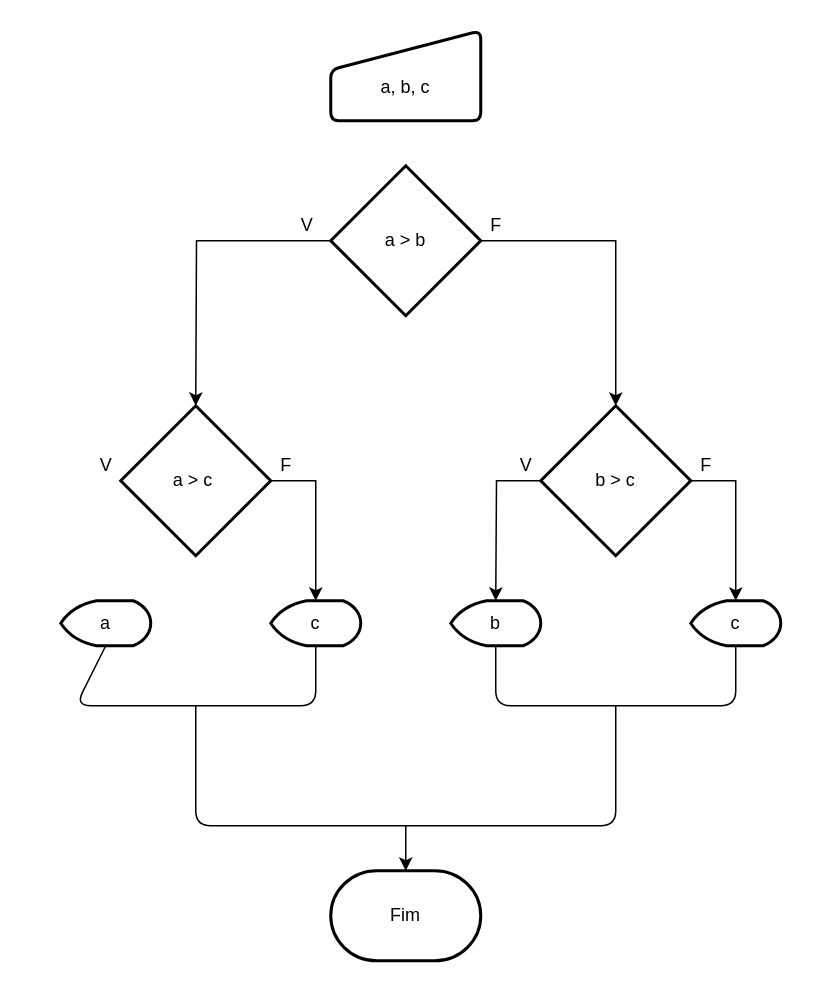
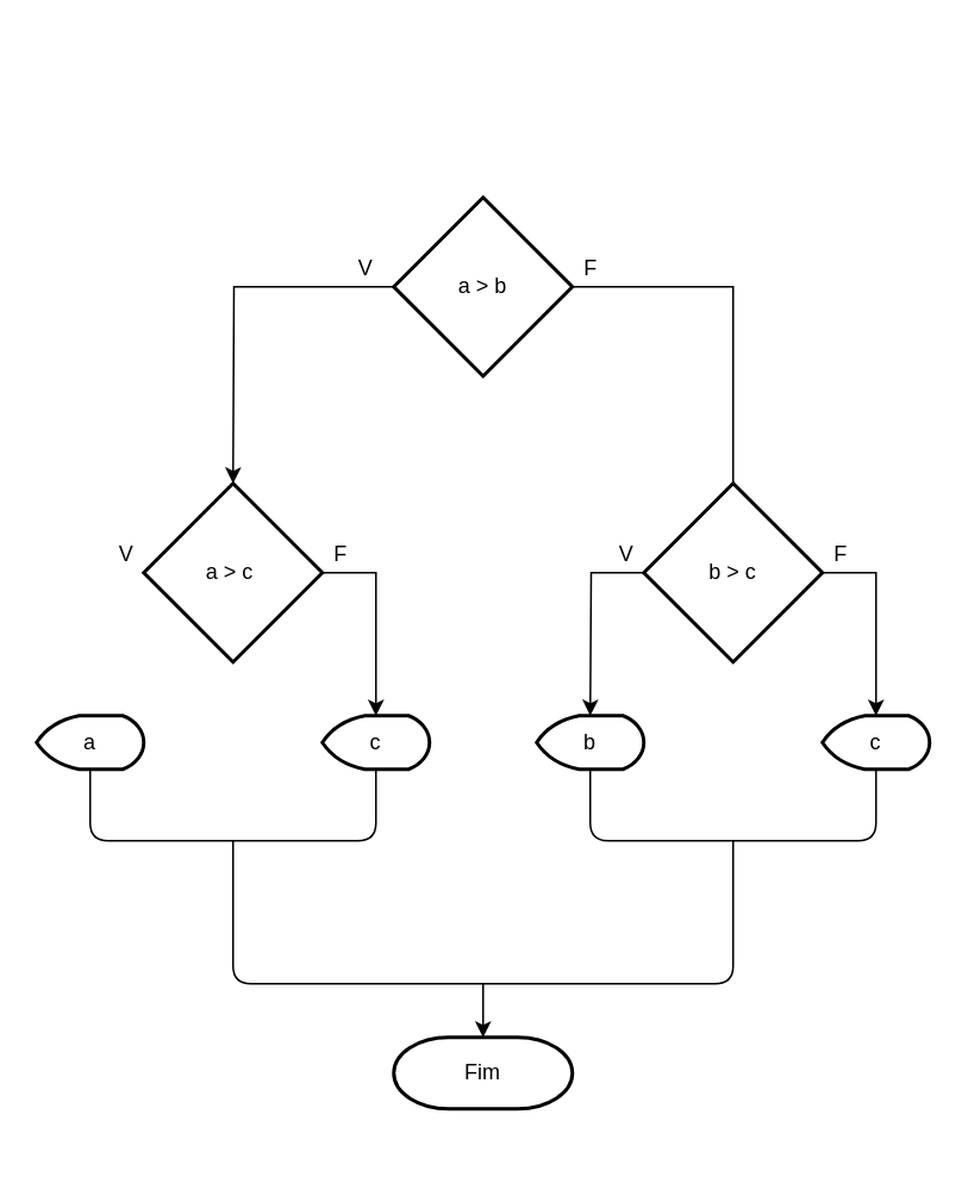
  <mxCell id="0" />
  <mxCell id="1" parent="0" />
- <mxCell id="2" value="&lt;br&gt;a, b, c" style="html=1;strokeWidth=2;shape=manualInput;whiteSpace=wrap;rounded=1;size=26;arcSize=11;" vertex="1" parent="1"><mxGeometry x="220" y="20" width="100" height="60" as="geometry" /></mxCell>
  <mxCell id="3" style="edgeStyle=orthogonalEdgeStyle;rounded=0;orthogonalLoop=1;jettySize=auto;html=1;" edge="1" parent="1" source="5"><mxGeometry relative="1" as="geometry"><mxPoint x="130" y="270" as="targetPoint" /></mxGeometry></mxCell>
- <mxCell id="4" style="edgeStyle=orthogonalEdgeStyle;rounded=0;orthogonalLoop=1;jettySize=auto;html=1;entryX=0.5;entryY=0;entryDx=0;entryDy=0;entryPerimeter=0;" edge="1" parent="1" source="5" target="15"><mxGeometry relative="1" as="geometry" /></mxCell>
+ <mxCell id="4" style="edgeStyle=orthogonalEdgeStyle;rounded=0;orthogonalLoop=1;jettySize=auto;html=1;entryX=0.5;entryY=0;entryDx=0;entryDy=0;entryPerimeter=0;endArrow=none;" edge="1" parent="1" source="5" target="15"><mxGeometry relative="1" as="geometry" /></mxCell>
  <mxCell id="5" value="a &amp;gt; b" style="strokeWidth=2;html=1;shape=mxgraph.flowchart.decision;whiteSpace=wrap;" vertex="1" parent="1"><mxGeometry x="220" y="110" width="100" height="100" as="geometry" /></mxCell>
  <mxCell id="6" style="edgeStyle=orthogonalEdgeStyle;rounded=0;orthogonalLoop=1;jettySize=auto;html=1;entryX=0.5;entryY=0;entryDx=0;entryDy=0;entryPerimeter=0;" edge="1" parent="1" source="7" target="11"><mxGeometry relative="1" as="geometry"><Array as="points"><mxPoint x="210" y="320" /><mxPoint x="210" y="400" /></Array></mxGeometry></mxCell>
  <mxCell id="7" value="a &amp;gt; c&amp;nbsp;" style="strokeWidth=2;html=1;shape=mxgraph.flowchart.decision;whiteSpace=wrap;" vertex="1" parent="1"><mxGeometry x="80" y="270" width="100" height="100" as="geometry" /></mxCell>
  <mxCell id="8" value="V" style="text;html=1;align=center;verticalAlign=middle;resizable=0;points=[];autosize=1;" vertex="1" parent="1"><mxGeometry x="60" y="300" width="20" height="20" as="geometry" /></mxCell>
  <mxCell id="9" value="V" style="text;html=1;align=center;verticalAlign=middle;resizable=0;points=[];autosize=1;" vertex="1" parent="1"><mxGeometry x="194" y="140" width="20" height="20" as="geometry" /></mxCell>
- <mxCell id="10" value="a" style="strokeWidth=2;html=1;shape=mxgraph.flowchart.display;whiteSpace=wrap;" vertex="1" parent="1"><mxGeometry x="40" y="400" width="60" height="30" as="geometry" /></mxCell>
+ <mxCell id="10" value="a" style="strokeWidth=2;html=1;shape=mxgraph.flowchart.display;whiteSpace=wrap;" vertex="1" parent="1"><mxGeometry x="20" y="400" width="60" height="30" as="geometry" /></mxCell>
  <mxCell id="11" value="c" style="strokeWidth=2;html=1;shape=mxgraph.flowchart.display;whiteSpace=wrap;" vertex="1" parent="1"><mxGeometry x="180" y="400" width="60" height="30" as="geometry" /></mxCell>
  <mxCell id="12" value="F" style="text;html=1;align=center;verticalAlign=middle;resizable=0;points=[];autosize=1;" vertex="1" parent="1"><mxGeometry x="180" y="300" width="20" height="20" as="geometry" /></mxCell>
  <mxCell id="13" style="edgeStyle=orthogonalEdgeStyle;rounded=0;orthogonalLoop=1;jettySize=auto;html=1;" edge="1" parent="1" source="15"><mxGeometry relative="1" as="geometry"><mxPoint x="330" y="400" as="targetPoint" /></mxGeometry></mxCell>
  <mxCell id="14" style="edgeStyle=orthogonalEdgeStyle;rounded=0;orthogonalLoop=1;jettySize=auto;html=1;entryX=0.5;entryY=0;entryDx=0;entryDy=0;entryPerimeter=0;" edge="1" parent="1" source="15" target="18"><mxGeometry relative="1" as="geometry"><Array as="points"><mxPoint x="490" y="320" /></Array></mxGeometry></mxCell>
  <mxCell id="15" value="b &amp;gt; c" style="strokeWidth=2;html=1;shape=mxgraph.flowchart.decision;whiteSpace=wrap;" vertex="1" parent="1"><mxGeometry x="360" y="270" width="100" height="100" as="geometry" /></mxCell>
  <mxCell id="16" value="F" style="text;html=1;align=center;verticalAlign=middle;resizable=0;points=[];autosize=1;" vertex="1" parent="1"><mxGeometry x="320" y="140" width="20" height="20" as="geometry" /></mxCell>
  <mxCell id="17" value="b" style="strokeWidth=2;html=1;shape=mxgraph.flowchart.display;whiteSpace=wrap;" vertex="1" parent="1"><mxGeometry x="300" y="400" width="60" height="30" as="geometry" /></mxCell>
  <mxCell id="18" value="c" style="strokeWidth=2;html=1;shape=mxgraph.flowchart.display;whiteSpace=wrap;" vertex="1" parent="1"><mxGeometry x="460" y="400" width="60" height="30" as="geometry" /></mxCell>
  <mxCell id="19" value="V" style="text;html=1;align=center;verticalAlign=middle;resizable=0;points=[];autosize=1;" vertex="1" parent="1"><mxGeometry x="340" y="300" width="20" height="20" as="geometry" /></mxCell>
  <mxCell id="20" value="F" style="text;html=1;align=center;verticalAlign=middle;resizable=0;points=[];autosize=1;" vertex="1" parent="1"><mxGeometry x="460" y="300" width="20" height="20" as="geometry" /></mxCell>
  <mxCell id="21" value="" style="endArrow=none;html=1;exitX=0.5;exitY=1;exitDx=0;exitDy=0;exitPerimeter=0;entryX=0.5;entryY=1;entryDx=0;entryDy=0;entryPerimeter=0;" edge="1" parent="1" source="10" target="11"><mxGeometry width="50" height="50" relative="1" as="geometry"><mxPoint x="260" y="360" as="sourcePoint" /><mxPoint x="50" y="470" as="targetPoint" /><Array as="points"><mxPoint x="50" y="470" /><mxPoint x="210" y="470" /></Array></mxGeometry></mxCell>
- <mxCell id="22" value="Fim" style="strokeWidth=2;html=1;shape=mxgraph.flowchart.terminator;whiteSpace=wrap;" vertex="1" parent="1"><mxGeometry x="220" y="580" width="100" height="60" as="geometry" /></mxCell>
+ <mxCell id="22" value="Fim" style="strokeWidth=2;html=1;shape=mxgraph.flowchart.terminator;whiteSpace=wrap;" vertex="1" parent="1"><mxGeometry x="220" y="580" width="100" height="40" as="geometry" /></mxCell>
  <mxCell id="23" value="" style="endArrow=none;html=1;" edge="1" parent="1"><mxGeometry width="50" height="50" relative="1" as="geometry"><mxPoint x="130" y="470" as="sourcePoint" /><mxPoint x="410" y="470" as="targetPoint" /><Array as="points"><mxPoint x="130" y="550" /><mxPoint x="410" y="550" /></Array></mxGeometry></mxCell>
  <mxCell id="24" value="" style="endArrow=none;html=1;exitX=0.5;exitY=1;exitDx=0;exitDy=0;exitPerimeter=0;entryX=0.5;entryY=1;entryDx=0;entryDy=0;entryPerimeter=0;" edge="1" parent="1" source="17" target="18"><mxGeometry width="50" height="50" relative="1" as="geometry"><mxPoint x="350" y="510" as="sourcePoint" /><mxPoint x="400" y="460" as="targetPoint" /><Array as="points"><mxPoint x="330" y="470" /><mxPoint x="490" y="470" /></Array></mxGeometry></mxCell>
  <mxCell id="25" value="" style="endArrow=classic;html=1;entryX=0.5;entryY=0;entryDx=0;entryDy=0;entryPerimeter=0;" edge="1" parent="1" target="22"><mxGeometry width="50" height="50" relative="1" as="geometry"><mxPoint x="270" y="550" as="sourcePoint" /><mxPoint x="330" y="520" as="targetPoint" /></mxGeometry></mxCell>
